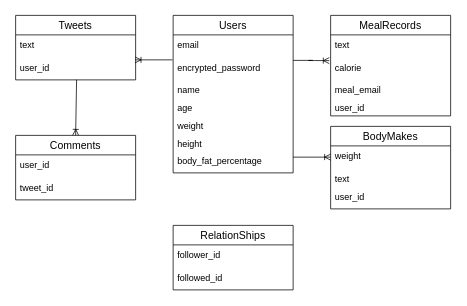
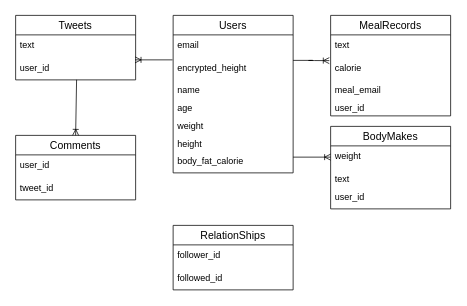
  <mxCell id="0" />
  <mxCell id="1" parent="0" />
  <mxCell id="2" value="Users" style="swimlane;fontStyle=0;childLayout=stackLayout;horizontal=1;startSize=26;horizontalStack=0;resizeParent=1;resizeParentMax=0;resizeLast=0;collapsible=1;marginBottom=0;align=center;fontSize=14;" parent="1" vertex="1"><mxGeometry x="230" y="20" width="160" height="210" as="geometry"><mxRectangle x="290" y="80" width="70" height="26" as="alternateBounds" /></mxGeometry></mxCell>
  <mxCell id="3" value="email" style="text;strokeColor=none;fillColor=none;spacingLeft=4;spacingRight=4;overflow=hidden;rotatable=0;points=[[0,0.5],[1,0.5]];portConstraint=eastwest;fontSize=12;" parent="2" vertex="1"><mxGeometry y="26" width="160" height="30" as="geometry" /></mxCell>
- <mxCell id="4" value="encrypted_password" style="text;strokeColor=none;fillColor=none;spacingLeft=4;spacingRight=4;overflow=hidden;rotatable=0;points=[[0,0.5],[1,0.5]];portConstraint=eastwest;fontSize=12;" parent="2" vertex="1"><mxGeometry y="56" width="160" height="30" as="geometry" /></mxCell>
+ <mxCell id="4" value="encrypted_height" style="text;strokeColor=none;fillColor=none;spacingLeft=4;spacingRight=4;overflow=hidden;rotatable=0;points=[[0,0.5],[1,0.5]];portConstraint=eastwest;fontSize=12;" parent="2" vertex="1"><mxGeometry y="56" width="160" height="30" as="geometry" /></mxCell>
  <mxCell id="5" value="name" style="text;strokeColor=none;fillColor=none;spacingLeft=4;spacingRight=4;overflow=hidden;rotatable=0;points=[[0,0.5],[1,0.5]];portConstraint=eastwest;fontSize=12;" parent="2" vertex="1"><mxGeometry y="86" width="160" height="24" as="geometry" /></mxCell>
  <mxCell id="6" value="age" style="text;strokeColor=none;fillColor=none;spacingLeft=4;spacingRight=4;overflow=hidden;rotatable=0;points=[[0,0.5],[1,0.5]];portConstraint=eastwest;fontSize=12;" parent="2" vertex="1"><mxGeometry y="110" width="160" height="24" as="geometry" /></mxCell>
  <mxCell id="7" value="weight" style="text;strokeColor=none;fillColor=none;spacingLeft=4;spacingRight=4;overflow=hidden;rotatable=0;points=[[0,0.5],[1,0.5]];portConstraint=eastwest;fontSize=12;" parent="2" vertex="1"><mxGeometry y="134" width="160" height="24" as="geometry" /></mxCell>
  <mxCell id="8" value="height" style="text;strokeColor=none;fillColor=none;spacingLeft=4;spacingRight=4;overflow=hidden;rotatable=0;points=[[0,0.5],[1,0.5]];portConstraint=eastwest;fontSize=12;" parent="2" vertex="1"><mxGeometry y="158" width="160" height="22" as="geometry" /></mxCell>
- <mxCell id="9" value="body_fat_percentage" style="text;strokeColor=none;fillColor=none;spacingLeft=4;spacingRight=4;overflow=hidden;rotatable=0;points=[[0,0.5],[1,0.5]];portConstraint=eastwest;fontSize=12;" parent="2" vertex="1"><mxGeometry y="180" width="160" height="30" as="geometry" /></mxCell>
+ <mxCell id="9" value="body_fat_calorie" style="text;strokeColor=none;fillColor=none;spacingLeft=4;spacingRight=4;overflow=hidden;rotatable=0;points=[[0,0.5],[1,0.5]];portConstraint=eastwest;fontSize=12;" parent="2" vertex="1"><mxGeometry y="180" width="160" height="30" as="geometry" /></mxCell>
  <mxCell id="10" value="MealRecords" style="swimlane;fontStyle=0;childLayout=stackLayout;horizontal=1;startSize=26;horizontalStack=0;resizeParent=1;resizeParentMax=0;resizeLast=0;collapsible=1;marginBottom=0;align=center;fontSize=14;" parent="1" vertex="1"><mxGeometry x="440" y="20" width="160" height="134" as="geometry" /></mxCell>
  <mxCell id="11" value="text" style="text;strokeColor=none;fillColor=none;spacingLeft=4;spacingRight=4;overflow=hidden;rotatable=0;points=[[0,0.5],[1,0.5]];portConstraint=eastwest;fontSize=12;" parent="10" vertex="1"><mxGeometry y="26" width="160" height="30" as="geometry" /></mxCell>
  <mxCell id="12" value="calorie" style="text;strokeColor=none;fillColor=none;spacingLeft=4;spacingRight=4;overflow=hidden;rotatable=0;points=[[0,0.5],[1,0.5]];portConstraint=eastwest;fontSize=12;" parent="10" vertex="1"><mxGeometry y="56" width="160" height="30" as="geometry" /></mxCell>
  <mxCell id="13" value="meal_email" style="text;strokeColor=none;fillColor=none;spacingLeft=4;spacingRight=4;overflow=hidden;rotatable=0;points=[[0,0.5],[1,0.5]];portConstraint=eastwest;fontSize=12;" parent="10" vertex="1"><mxGeometry y="86" width="160" height="24" as="geometry" /></mxCell>
  <mxCell id="14" value="user_id" style="text;strokeColor=none;fillColor=none;spacingLeft=4;spacingRight=4;overflow=hidden;rotatable=0;points=[[0,0.5],[1,0.5]];portConstraint=eastwest;fontSize=12;" parent="10" vertex="1"><mxGeometry y="110" width="160" height="24" as="geometry" /></mxCell>
  <mxCell id="15" value="" style="edgeStyle=entityRelationEdgeStyle;fontSize=12;html=1;endArrow=ERoneToMany;entryX=-0.011;entryY=0.145;entryDx=0;entryDy=0;entryPerimeter=0;" parent="1" target="12" edge="1"><mxGeometry width="100" height="100" relative="1" as="geometry"><mxPoint x="390" y="80" as="sourcePoint" /><mxPoint x="538" y="80" as="targetPoint" /></mxGeometry></mxCell>
  <mxCell id="16" value="BodyMakes" style="swimlane;fontStyle=0;childLayout=stackLayout;horizontal=1;startSize=26;horizontalStack=0;resizeParent=1;resizeParentMax=0;resizeLast=0;collapsible=1;marginBottom=0;align=center;fontSize=14;" parent="1" vertex="1"><mxGeometry x="440" y="168" width="160" height="110" as="geometry" /></mxCell>
  <mxCell id="17" value="weight" style="text;strokeColor=none;fillColor=none;spacingLeft=4;spacingRight=4;overflow=hidden;rotatable=0;points=[[0,0.5],[1,0.5]];portConstraint=eastwest;fontSize=12;" parent="16" vertex="1"><mxGeometry y="26" width="160" height="30" as="geometry" /></mxCell>
  <mxCell id="18" value="text" style="text;strokeColor=none;fillColor=none;spacingLeft=4;spacingRight=4;overflow=hidden;rotatable=0;points=[[0,0.5],[1,0.5]];portConstraint=eastwest;fontSize=12;" parent="16" vertex="1"><mxGeometry y="56" width="160" height="24" as="geometry" /></mxCell>
  <mxCell id="19" value="user_id" style="text;strokeColor=none;fillColor=none;spacingLeft=4;spacingRight=4;overflow=hidden;rotatable=0;points=[[0,0.5],[1,0.5]];portConstraint=eastwest;fontSize=12;" parent="16" vertex="1"><mxGeometry y="80" width="160" height="30" as="geometry" /></mxCell>
  <mxCell id="20" value="" style="fontSize=12;html=1;endArrow=ERoneToMany;entryX=0;entryY=0.5;entryDx=0;entryDy=0;" parent="1" target="17" edge="1"><mxGeometry width="100" height="100" relative="1" as="geometry"><mxPoint x="390" y="209" as="sourcePoint" /><mxPoint x="470" y="160" as="targetPoint" /></mxGeometry></mxCell>
  <mxCell id="21" value="Tweets" style="swimlane;fontStyle=0;childLayout=stackLayout;horizontal=1;startSize=26;horizontalStack=0;resizeParent=1;resizeParentMax=0;resizeLast=0;collapsible=1;marginBottom=0;align=center;fontSize=14;" parent="1" vertex="1"><mxGeometry x="20" y="20" width="160" height="86" as="geometry" /></mxCell>
  <mxCell id="22" value="text" style="text;strokeColor=none;fillColor=none;spacingLeft=4;spacingRight=4;overflow=hidden;rotatable=0;points=[[0,0.5],[1,0.5]];portConstraint=eastwest;fontSize=12;" parent="21" vertex="1"><mxGeometry y="26" width="160" height="30" as="geometry" /></mxCell>
  <mxCell id="23" value="user_id" style="text;strokeColor=none;fillColor=none;spacingLeft=4;spacingRight=4;overflow=hidden;rotatable=0;points=[[0,0.5],[1,0.5]];portConstraint=eastwest;fontSize=12;" parent="21" vertex="1"><mxGeometry y="56" width="160" height="30" as="geometry" /></mxCell>
  <mxCell id="24" value="" style="fontSize=12;html=1;endArrow=ERoneToMany;exitX=-0.005;exitY=0.111;exitDx=0;exitDy=0;exitPerimeter=0;entryX=0.995;entryY=1.111;entryDx=0;entryDy=0;entryPerimeter=0;" parent="1" source="4" target="22" edge="1"><mxGeometry width="100" height="100" relative="1" as="geometry"><mxPoint x="230" y="56" as="sourcePoint" /><mxPoint x="180" y="50" as="targetPoint" /><Array as="points" /></mxGeometry></mxCell>
  <mxCell id="25" value="Comments" style="swimlane;fontStyle=0;childLayout=stackLayout;horizontal=1;startSize=26;horizontalStack=0;resizeParent=1;resizeParentMax=0;resizeLast=0;collapsible=1;marginBottom=0;align=center;fontSize=14;" parent="1" vertex="1"><mxGeometry x="20" y="180" width="160" height="86" as="geometry" /></mxCell>
  <mxCell id="26" value="user_id" style="text;strokeColor=none;fillColor=none;spacingLeft=4;spacingRight=4;overflow=hidden;rotatable=0;points=[[0,0.5],[1,0.5]];portConstraint=eastwest;fontSize=12;" parent="25" vertex="1"><mxGeometry y="26" width="160" height="30" as="geometry" /></mxCell>
  <mxCell id="27" value="tweet_id" style="text;strokeColor=none;fillColor=none;spacingLeft=4;spacingRight=4;overflow=hidden;rotatable=0;points=[[0,0.5],[1,0.5]];portConstraint=eastwest;fontSize=12;" parent="25" vertex="1"><mxGeometry y="56" width="160" height="30" as="geometry" /></mxCell>
  <mxCell id="28" value="" style="fontSize=12;html=1;endArrow=ERoneToMany;entryX=0.5;entryY=0;entryDx=0;entryDy=0;exitX=0.508;exitY=0.996;exitDx=0;exitDy=0;exitPerimeter=0;" parent="1" source="23" target="25" edge="1"><mxGeometry width="100" height="100" relative="1" as="geometry"><mxPoint x="130" y="110" as="sourcePoint" /><mxPoint x="80" y="160" as="targetPoint" /></mxGeometry></mxCell>
  <mxCell id="29" value="RelationShips" style="swimlane;fontStyle=0;childLayout=stackLayout;horizontal=1;startSize=26;horizontalStack=0;resizeParent=1;resizeParentMax=0;resizeLast=0;collapsible=1;marginBottom=0;align=center;fontSize=14;" parent="1" vertex="1"><mxGeometry x="230" y="300" width="160" height="86" as="geometry" /></mxCell>
  <mxCell id="30" value="follower_id" style="text;strokeColor=none;fillColor=none;spacingLeft=4;spacingRight=4;overflow=hidden;rotatable=0;points=[[0,0.5],[1,0.5]];portConstraint=eastwest;fontSize=12;" parent="29" vertex="1"><mxGeometry y="26" width="160" height="30" as="geometry" /></mxCell>
  <mxCell id="31" value="followed_id" style="text;strokeColor=none;fillColor=none;spacingLeft=4;spacingRight=4;overflow=hidden;rotatable=0;points=[[0,0.5],[1,0.5]];portConstraint=eastwest;fontSize=12;" parent="29" vertex="1"><mxGeometry y="56" width="160" height="30" as="geometry" /></mxCell>
